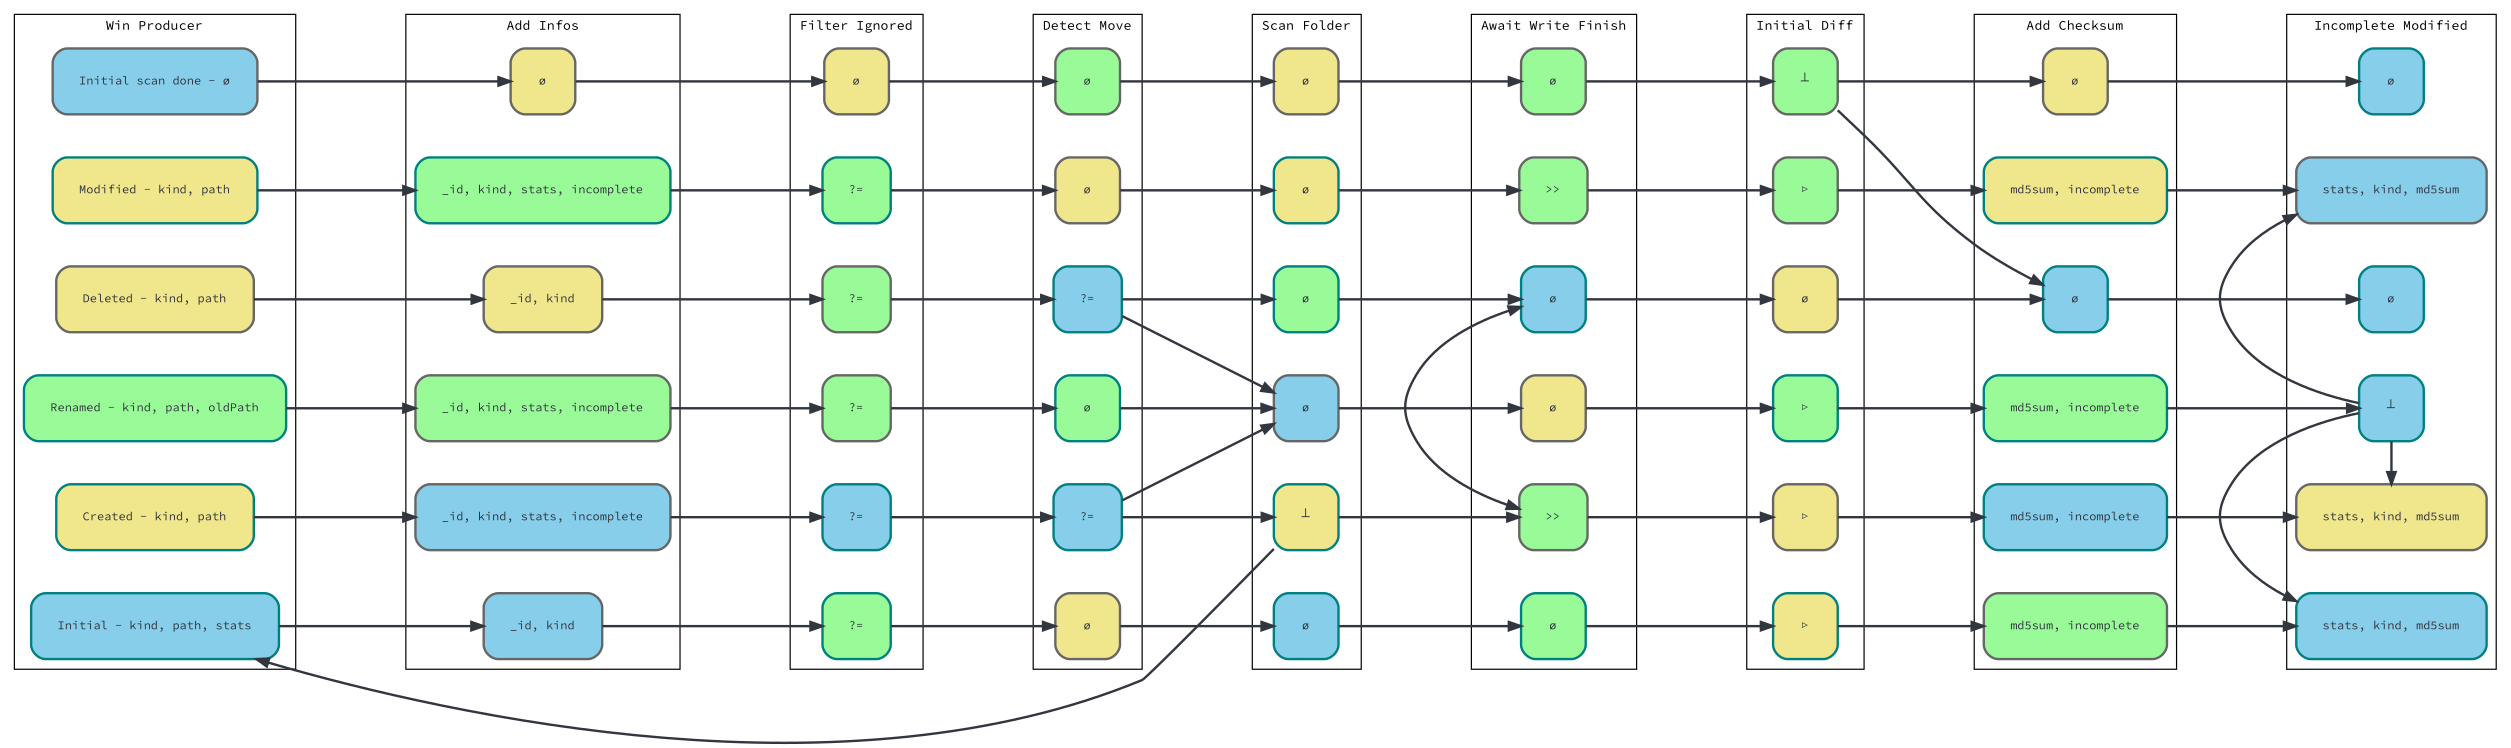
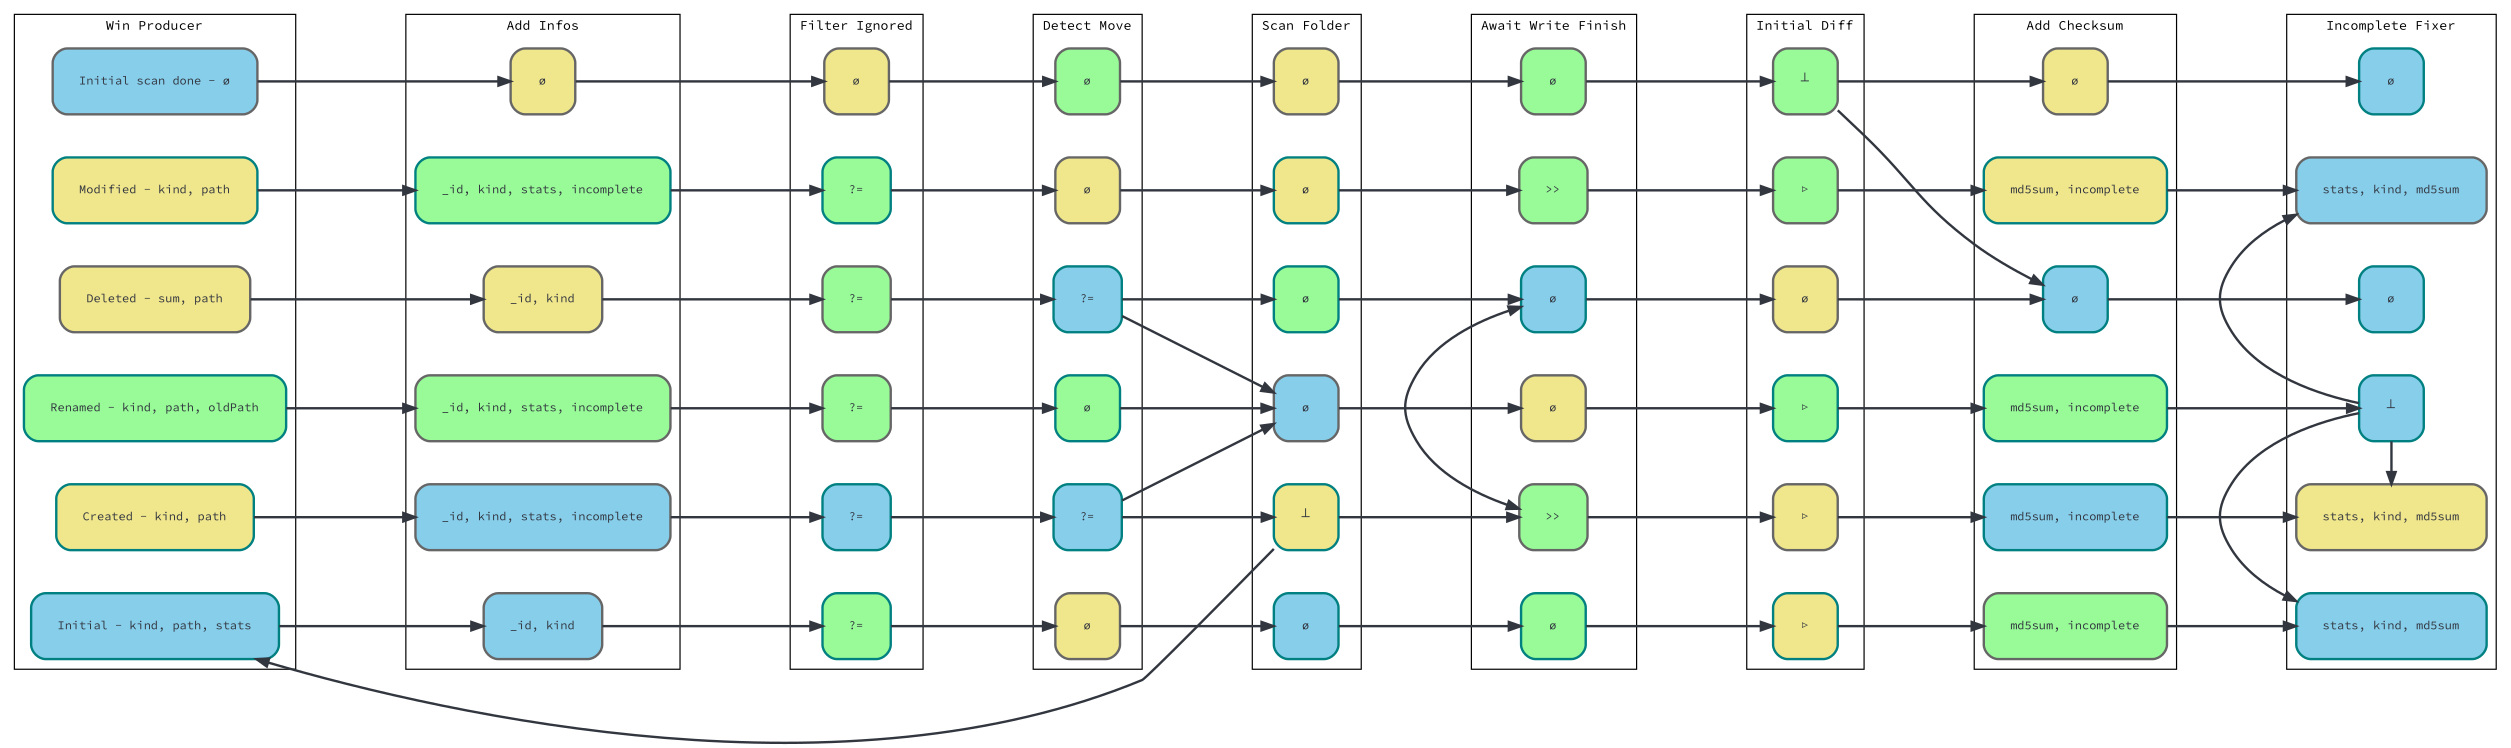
  digraph {
    fontname="Source Code Pro"
    fontsize=11
    nodesep=0.5
    rankdir=LR
    ranksep=1.5
    splines=true
    node [color=teal fillcolor=palegreen fontcolor="#32363F" fontname="Source Code Pro" fontsize=10 margin=0.3 shape=box style="bold,rounded,filled"]
    edge [color="#32363F" fontname="Source Code Pro" style=bold]
    n1 [fillcolor=khaki label="Created - kind, path"]
    n2 [fillcolor=khaki label="Modified - kind, path"]
    n3 [label="Renamed - kind, path, oldPath"]
-   n4 [color=gray40 fillcolor=khaki label="Deleted - kind, path"]
+   n4 [color=gray40 fillcolor=khaki label="Deleted - sum, path"]
    n5 [fillcolor=skyblue label="Initial - kind, path, stats"]
    n6 [color=gray40 fillcolor=skyblue label="Initial scan done - ø"]
    n7 [color=gray40 fillcolor=skyblue label="_id, kind, stats, incomplete"]
    n8 [label="_id, kind, stats, incomplete"]
    n9 [color=gray40 label="_id, kind, stats, incomplete"]
    n10 [color=gray40 fillcolor=khaki label="_id, kind"]
    n11 [color=gray40 fillcolor=skyblue label="_id, kind"]
    n12 [color=gray40 fillcolor=khaki label="ø"]
    n13 [fillcolor=skyblue label="?="]
    n14 [label="?="]
    n15 [color=gray40 label="?="]
    n16 [color=gray40 label="?="]
    n17 [label="?="]
    n18 [color=gray40 fillcolor=khaki label="ø"]
    n19 [fillcolor=skyblue label="?="]
    n20 [color=gray40 fillcolor=khaki label="ø"]
    n21 [label="ø"]
    n22 [fillcolor=skyblue label="?="]
    n23 [color=gray40 fillcolor=khaki label="ø"]
    n24 [color=gray40 label="ø"]
    n25 [fillcolor=khaki label="┴"]
    n26 [fillcolor=khaki label="ø"]
    n27 [color=gray40 fillcolor=skyblue label="ø"]
    n28 [label="ø"]
    n29 [fillcolor=skyblue label="ø"]
    n30 [color=gray40 fillcolor=khaki label="ø"]
    n31 [color=gray40 label=">>"]
    n32 [fillcolor=skyblue label="ø"]
    n33 [color=gray40 label=">>"]
    n34 [color=gray40 fillcolor=khaki label="ø"]
    n35 [label="ø"]
    n36 [color=gray40 label="ø"]
    n37 [color=gray40 fillcolor=khaki label="▷"]
    n38 [color=gray40 label="▷"]
    n39 [label="▷"]
    n40 [color=gray40 fillcolor=khaki label="ø"]
    n41 [fillcolor=khaki label="▷"]
    n42 [color=gray40 label="┴"]
    n43 [fillcolor=skyblue label="md5sum, incomplete"]
    n44 [fillcolor=khaki label="md5sum, incomplete"]
    n45 [label="md5sum, incomplete"]
    n46 [fillcolor=skyblue label="ø"]
    n47 [color=gray40 label="md5sum, incomplete"]
    n48 [color=gray40 fillcolor=khaki label="ø"]
    n49 [fillcolor=skyblue label="┴"]
    n50 [color=gray40 fillcolor=khaki label="stats, kind, md5sum"]
    n51 [color=gray40 fillcolor=skyblue label="stats, kind, md5sum"]
    n52 [fillcolor=skyblue label="stats, kind, md5sum"]
    n53 [fillcolor=skyblue label="ø"]
    n54 [fillcolor=skyblue label="ø"]
    subgraph cluster_1 {
      label="Win Producer"
      n1
      n2
      n3
      n4
      n5
      n6
    }
    subgraph cluster_2 {
      label="Add Infos"
      n7
      n8
      n9
      n10
      n11
      n12
    }
    subgraph cluster_3 {
      label="Filter Ignored"
      n13
      n14
      n15
      n16
      n17
      n18
    }
    subgraph cluster_4 {
      label="Detect Move"
      n19
      n20
      n21
      n22
      n23
      n24
    }
    subgraph cluster_5 {
      label="Scan Folder"
      n25
      n26
      n27
      n28
      n29
      n30
    }
    subgraph cluster_6 {
      label="Await Write Finish"
      n33
      n34
      n35
      n36
      subgraph sub_7 {
        label="Await Write Finish"
        rank=same
        n31
        n32
      }
    }
    subgraph cluster_8 {
      label="Initial Diff"
      n37
      n38
      n39
      n40
      n41
      n42
    }
    subgraph cluster_9 {
      label="Add Checksum"
      n43
      n44
      n45
      n46
      n47
      n48
    }
    subgraph cluster_10 {
-     label="Incomplete Modified"
+     label="Incomplete Fixer"
      n53
      n54
      subgraph sub_11 {
        label="Incomplete Fixer"
        rank=same
        n49
        n50
        n51
        n52
      }
    }
    n1 -> n7
    n2 -> n8
    n3 -> n9
    n4 -> n10
    n5 -> n11
    n6 -> n12
    n7 -> n13
    n8 -> n14
    n9 -> n15
    n10 -> n16
    n11 -> n17
    n12 -> n18
    n13 -> n19
    n14 -> n20
    n15 -> n21
    n16 -> n22
    n17 -> n23
    n18 -> n24
    n19 -> n25
    n19 -> n27
    n20 -> n26
    n21 -> n27
    n22 -> n27
    n22 -> n28
    n23 -> n29
    n24 -> n30
    n25 -> n5
    n25 -> n31
    n26 -> n33
    n27 -> n34
    n28 -> n32
    n29 -> n35
    n30 -> n36
    n31 -> n32 [dir=both]
    n31 -> n37
    n32 -> n40
    n33 -> n38
    n34 -> n39
    n35 -> n41
    n36 -> n42
    n37 -> n43
    n38 -> n44
    n39 -> n45
    n40 -> n46
    n41 -> n47
    n42 -> n46
    n42 -> n48
    n43 -> n50
    n44 -> n51
    n45 -> n49
    n46 -> n53
    n47 -> n52
    n48 -> n54
    n49 -> n50
    n49 -> n51
    n49 -> n52
  }
